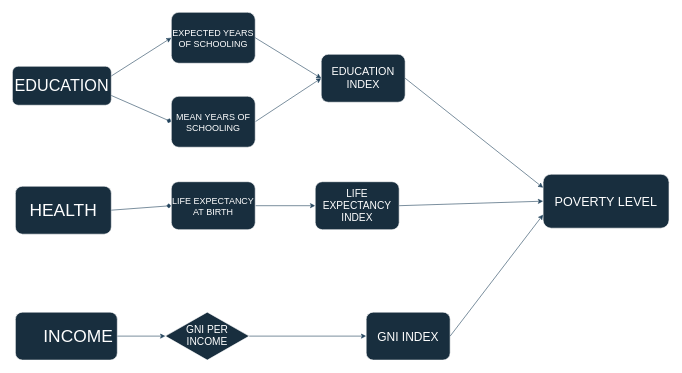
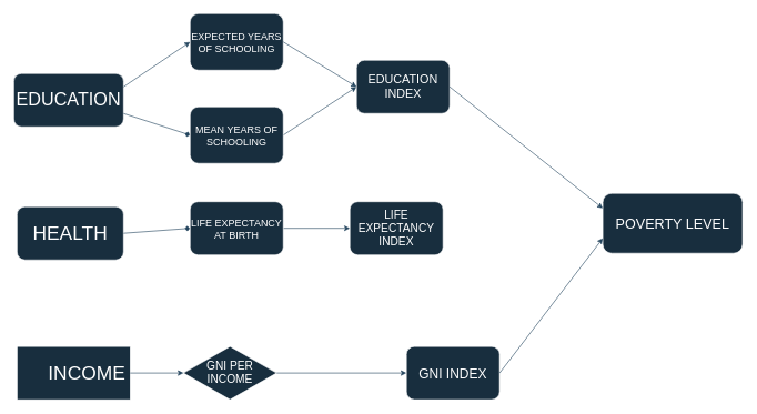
  <mxCell id="0" />
  <mxCell id="1" parent="0" />
- <mxCell id="2" value="&lt;blockquote style=&quot;margin: 0px 0px 0px 40px; border: none; padding: 0px; font-size: 29px;&quot;&gt;INCOME&lt;/blockquote&gt;" style="rounded=1;html=1;labelBackgroundColor=none;fontSize=29;whiteSpace=wrap;labelBorderColor=none;fillColor=#182E3E;strokeColor=#FFFFFF;fontColor=#FFFFFF;" vertex="1" parent="1"><mxGeometry x="25" y="520" width="170" height="80" as="geometry" /></mxCell>
+ <mxCell id="2" value="&lt;blockquote style=&quot;margin: 0px 0px 0px 40px; border: none; padding: 0px; font-size: 29px;&quot;&gt;INCOME&lt;/blockquote&gt;" style="html=1;labelBackgroundColor=none;fontSize=29;whiteSpace=wrap;labelBorderColor=none;fillColor=#182E3E;strokeColor=#FFFFFF;fontColor=#FFFFFF;rounded=0;" vertex="1" parent="1"><mxGeometry x="25" y="520" width="170" height="80" as="geometry" /></mxCell>
  <mxCell id="3" value="HEALTH" style="rounded=1;whiteSpace=wrap;html=1;labelBackgroundColor=none;labelBorderColor=none;fontSize=29;fillColor=#182E3E;strokeColor=#FFFFFF;fontColor=#FFFFFF;" vertex="1" parent="1"><mxGeometry x="25" y="310" width="160" height="80" as="geometry" /></mxCell>
- <mxCell id="4" value="EDUCATION" style="rounded=1;whiteSpace=wrap;html=1;labelBackgroundColor=none;labelBorderColor=none;fontSize=27;fillColor=#182E3E;strokeColor=#FFFFFF;fontColor=#FFFFFF;" vertex="1" parent="1"><mxGeometry x="20" y="110" width="165" height="65" as="geometry" /></mxCell>
+ <mxCell id="4" value="EDUCATION" style="rounded=1;whiteSpace=wrap;html=1;labelBackgroundColor=none;labelBorderColor=none;fontSize=27;fillColor=#182E3E;strokeColor=#FFFFFF;fontColor=#FFFFFF;" vertex="1" parent="1"><mxGeometry x="20" y="110" width="165" height="80" as="geometry" /></mxCell>
  <mxCell id="5" value="" style="endArrow=classic;html=1;rounded=1;exitX=1;exitY=0.5;exitDx=0;exitDy=0;labelBackgroundColor=none;fontColor=default;entryX=0;entryY=0.5;entryDx=0;entryDy=0;strokeColor=#23445D;" edge="1" parent="1" source="2" target="10"><mxGeometry width="50" height="50" relative="1" as="geometry"><mxPoint x="325" y="250" as="sourcePoint" /><mxPoint x="275" y="110" as="targetPoint" /></mxGeometry></mxCell>
  <mxCell id="6" value="" style="endArrow=diamond;html=1;rounded=1;exitX=1;exitY=0.5;exitDx=0;exitDy=0;labelBackgroundColor=none;fontColor=default;entryX=0;entryY=0.5;entryDx=0;entryDy=0;strokeColor=#23445D;" edge="1" parent="1" source="3" target="9"><mxGeometry width="50" height="50" relative="1" as="geometry"><mxPoint x="325" y="250" as="sourcePoint" /><mxPoint x="275" y="230" as="targetPoint" /></mxGeometry></mxCell>
  <mxCell id="7" value="EXPECTED YEARS OF SCHOOLING" style="rounded=1;whiteSpace=wrap;html=1;labelBackgroundColor=none;fontSize=15;fillColor=#182E3E;strokeColor=#FFFFFF;fontColor=#FFFFFF;" vertex="1" parent="1"><mxGeometry x="285" y="20" width="140" height="85" as="geometry" /></mxCell>
  <mxCell id="8" value="" style="edgeStyle=orthogonalEdgeStyle;rounded=1;orthogonalLoop=1;jettySize=auto;html=1;labelBackgroundColor=none;strokeColor=#23445D;fontColor=default;" edge="1" parent="1" source="9" target="14"><mxGeometry relative="1" as="geometry" /></mxCell>
  <mxCell id="9" value="LIFE EXPECTANCY AT BIRTH" style="rounded=1;whiteSpace=wrap;html=1;labelBackgroundColor=none;fontSize=15;fillColor=#182E3E;strokeColor=#FFFFFF;fontColor=#FFFFFF;" vertex="1" parent="1"><mxGeometry x="285" y="302.5" width="140" height="80" as="geometry" /></mxCell>
  <mxCell id="10" value="GNI PER INCOME" style="rhombus;whiteSpace=wrap;html=1;labelBackgroundColor=none;fontSize=17;fillColor=#182E3E;strokeColor=#FFFFFF;fontColor=#FFFFFF;" vertex="1" parent="1"><mxGeometry x="275" y="520" width="140" height="80" as="geometry" /></mxCell>
  <mxCell id="11" value="" style="endArrow=classic;html=1;rounded=1;exitX=1;exitY=0.5;exitDx=0;exitDy=0;labelBackgroundColor=none;fontColor=default;entryX=0;entryY=0.5;entryDx=0;entryDy=0;strokeColor=#23445D;" edge="1" parent="1" source="18" target="13"><mxGeometry width="50" height="50" relative="1" as="geometry"><mxPoint x="415" y="109.09" as="sourcePoint" /><mxPoint x="495" y="109.09" as="targetPoint" /></mxGeometry></mxCell>
  <mxCell id="12" value="" style="endArrow=classic;html=1;rounded=1;exitX=1;exitY=0.5;exitDx=0;exitDy=0;entryX=0;entryY=0.5;entryDx=0;entryDy=0;labelBackgroundColor=none;fontColor=default;strokeColor=#23445D;" edge="1" parent="1" source="10" target="15"><mxGeometry width="50" height="50" relative="1" as="geometry"><mxPoint x="420" y="349.09" as="sourcePoint" /><mxPoint x="500" y="349.09" as="targetPoint" /></mxGeometry></mxCell>
  <mxCell id="13" value="EDUCATION INDEX" style="rounded=1;whiteSpace=wrap;html=1;labelBackgroundColor=none;fontSize=18;fillColor=#182E3E;strokeColor=#FFFFFF;fontColor=#FFFFFF;" vertex="1" parent="1"><mxGeometry x="535" y="90" width="140" height="80" as="geometry" /></mxCell>
  <mxCell id="14" value="LIFE EXPECTANCY INDEX" style="rounded=1;whiteSpace=wrap;html=1;labelBackgroundColor=none;fontSize=17;fillColor=#182E3E;strokeColor=#FFFFFF;fontColor=#FFFFFF;" vertex="1" parent="1"><mxGeometry x="525" y="302.5" width="140" height="80" as="geometry" /></mxCell>
  <mxCell id="15" value="GNI INDEX" style="rounded=1;whiteSpace=wrap;html=1;labelBackgroundColor=none;fontSize=20;fillColor=#182E3E;strokeColor=#FFFFFF;fontColor=#FFFFFF;" vertex="1" parent="1"><mxGeometry x="610" y="520" width="140" height="80" as="geometry" /></mxCell>
  <mxCell id="16" value="" style="endArrow=classic;html=1;rounded=1;entryX=0;entryY=0.5;entryDx=0;entryDy=0;labelBackgroundColor=none;fontColor=default;exitX=1;exitY=0.25;exitDx=0;exitDy=0;strokeColor=#23445D;" edge="1" parent="1" source="4" target="7"><mxGeometry width="50" height="50" relative="1" as="geometry"><mxPoint x="205" y="390" as="sourcePoint" /><mxPoint x="245" y="420" as="targetPoint" /></mxGeometry></mxCell>
  <mxCell id="17" value="" style="endArrow=diamond;html=1;rounded=1;entryX=0;entryY=0.5;entryDx=0;entryDy=0;labelBackgroundColor=none;fontColor=default;exitX=1;exitY=0.75;exitDx=0;exitDy=0;strokeColor=#23445D;" edge="1" parent="1" source="4" target="18"><mxGeometry width="50" height="50" relative="1" as="geometry"><mxPoint x="185" y="455" as="sourcePoint" /><mxPoint x="235" y="405" as="targetPoint" /></mxGeometry></mxCell>
  <mxCell id="18" value="MEAN YEARS OF SCHOOLING" style="rounded=1;whiteSpace=wrap;html=1;labelBackgroundColor=none;fontSize=15;labelBorderColor=none;fillColor=#182E3E;strokeColor=#FFFFFF;fontColor=#FFFFFF;" vertex="1" parent="1"><mxGeometry x="285" y="160" width="140" height="85" as="geometry" /></mxCell>
  <mxCell id="19" value="POVERTY LEVEL" style="rounded=1;whiteSpace=wrap;html=1;labelBackgroundColor=none;fontSize=21;fillColor=#182E3E;strokeColor=#FFFFFF;fontColor=#FFFFFF;" vertex="1" parent="1"><mxGeometry x="905" y="290" width="210" height="90" as="geometry" /></mxCell>
  <mxCell id="20" value="" style="endArrow=classic;html=1;rounded=1;exitX=1;exitY=0.5;exitDx=0;exitDy=0;entryX=0;entryY=0.5;entryDx=0;entryDy=0;labelBackgroundColor=none;strokeColor=#23445D;fontColor=default;" edge="1" parent="1" source="7" target="13"><mxGeometry width="50" height="50" relative="1" as="geometry"><mxPoint x="495" y="480" as="sourcePoint" /><mxPoint x="535" y="10" as="targetPoint" /></mxGeometry></mxCell>
  <mxCell id="21" value="" style="endArrow=classic;html=1;rounded=1;exitX=1;exitY=0.5;exitDx=0;exitDy=0;entryX=0;entryY=0.75;entryDx=0;entryDy=0;labelBackgroundColor=none;strokeColor=#23445D;fontColor=default;" edge="1" parent="1" source="15" target="19"><mxGeometry width="50" height="50" relative="1" as="geometry"><mxPoint x="695" y="413" as="sourcePoint" /><mxPoint x="815" y="330" as="targetPoint" /></mxGeometry></mxCell>
- <mxCell id="22" value="" style="endArrow=classic;html=1;rounded=1;exitX=1;exitY=0.5;exitDx=0;exitDy=0;entryX=0;entryY=0.5;entryDx=0;entryDy=0;labelBackgroundColor=none;strokeColor=#23445D;fontColor=default;" edge="1" parent="1" source="14" target="19"><mxGeometry width="50" height="50" relative="1" as="geometry"><mxPoint x="655" y="239" as="sourcePoint" /><mxPoint x="831" y="150" as="targetPoint" /><Array as="points" /></mxGeometry></mxCell>
  <mxCell id="23" value="" style="endArrow=classic;html=1;rounded=1;exitX=1;exitY=0.5;exitDx=0;exitDy=0;entryX=0;entryY=0.25;entryDx=0;entryDy=0;labelBackgroundColor=none;strokeColor=#23445D;fontColor=default;" edge="1" parent="1" source="13" target="19"><mxGeometry width="50" height="50" relative="1" as="geometry"><mxPoint x="655" y="113" as="sourcePoint" /><mxPoint x="905" y="107" as="targetPoint" /><Array as="points" /></mxGeometry></mxCell>
